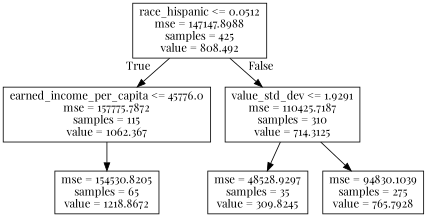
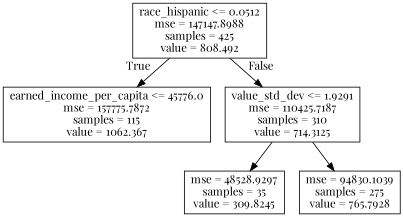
  digraph {
    fontname="Playfair Display"
    node [fontname="Playfair Display" shape=box]
    edge [fontname="Playfair Display"]
    n1 [label="race_hispanic <= 0.0512\nmse = 147147.8988\nsamples = 425\nvalue = 808.492"]
    n2 [label="earned_income_per_capita <= 45776.0\nmse = 157775.7872\nsamples = 115\nvalue = 1062.367"]
    n3 [label="value_std_dev <= 1.9291\nmse = 110425.7187\nsamples = 310\nvalue = 714.3125"]
-   n4 [label="mse = 154530.8205\nsamples = 65\nvalue = 1218.8672"]
    n5 [label="mse = 48528.9297\nsamples = 35\nvalue = 309.8245"]
    n6 [label="mse = 94830.1039\nsamples = 275\nvalue = 765.7928"]
    n1 -> n2 [headlabel=True labelangle=45 labeldistance=2.5]
    n1 -> n3 [headlabel=False labelangle=-45 labeldistance=2.5]
-   n2 -> n4
    n3 -> n5
    n3 -> n6
  }
